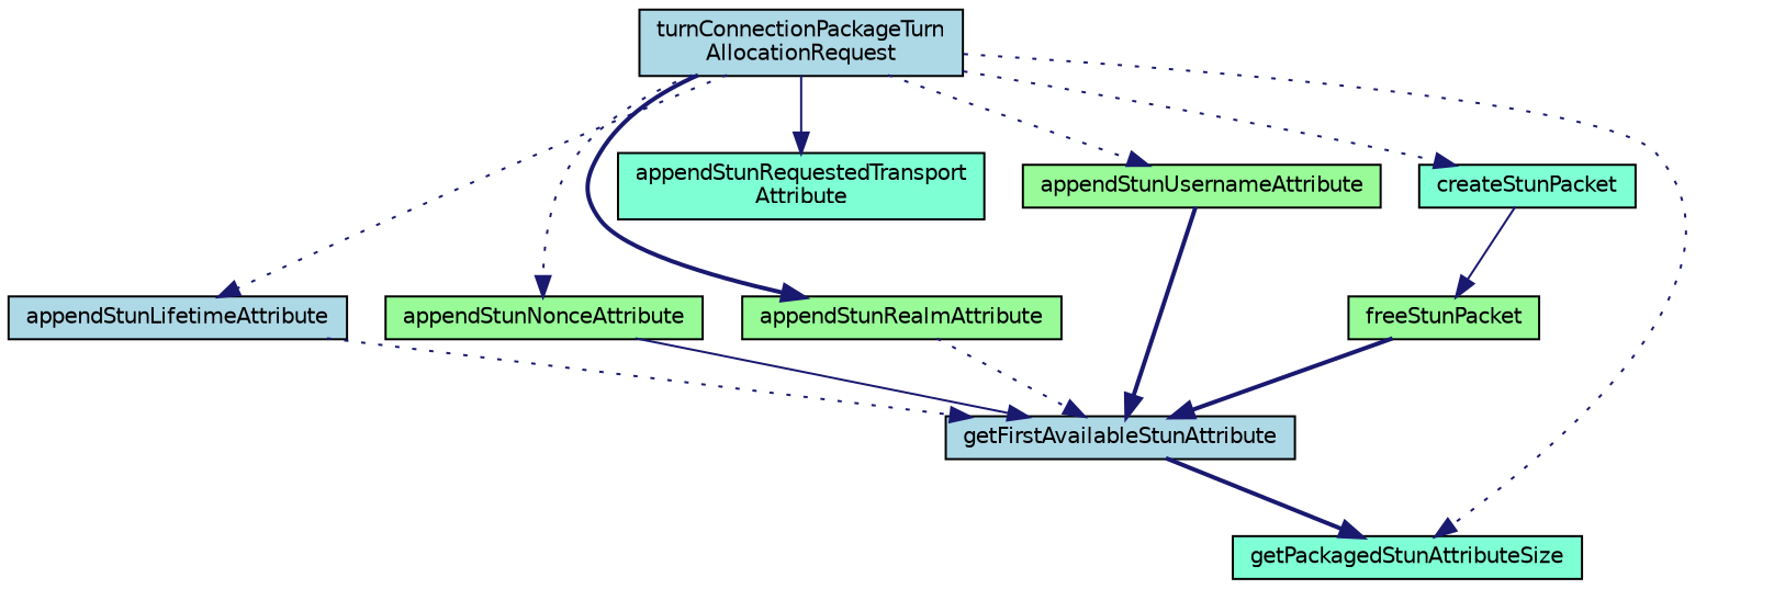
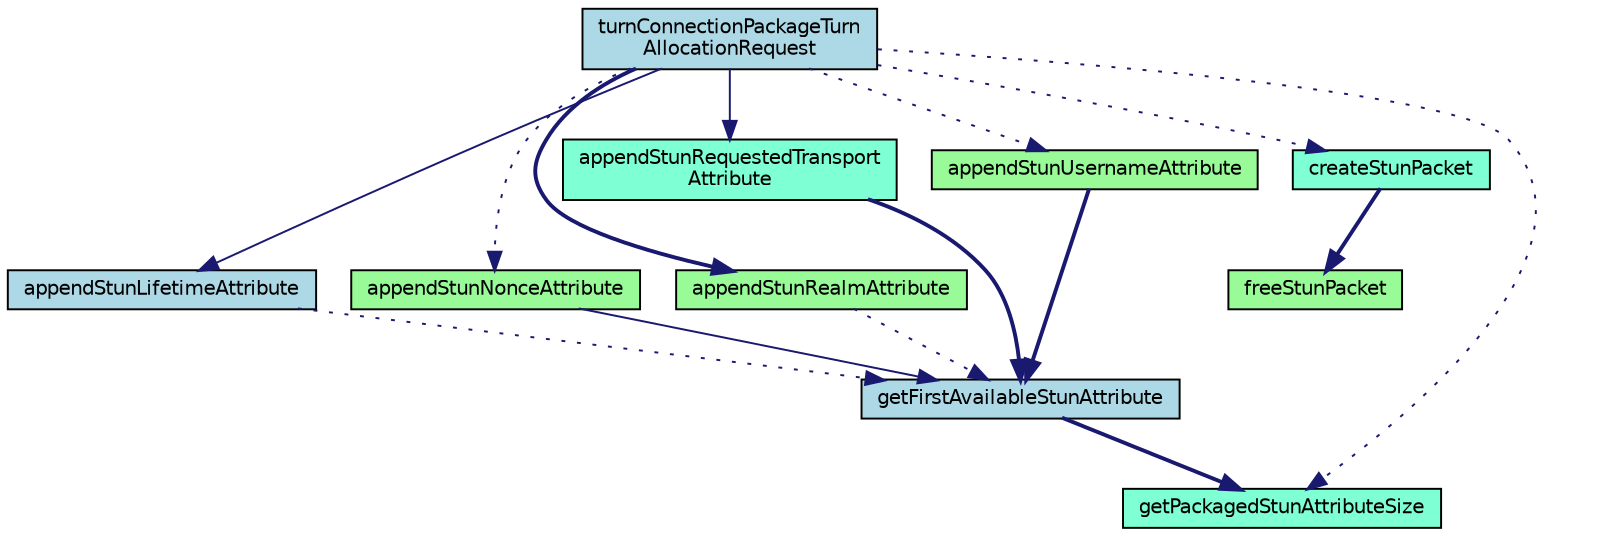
  digraph {
    rankdir=TB
    node [color=black fillcolor=palegreen fontname=Helvetica fontsize=10 shape=record style=filled]
    edge [color=midnightblue fontname=Helvetica fontsize=10 labelfontname=Helvetica labelfontsize=10 style=dotted]
    n1 [fillcolor=lightblue fontcolor=black height=0.2 label="turnConnectionPackageTurn\lAllocationRequest" width=0.4]
    n2 [fillcolor=lightblue height=0.2 label=appendStunLifetimeAttribute width=0.4]
    n3 [height=0.2 label=appendStunNonceAttribute width=0.4]
    n4 [height=0.2 label=appendStunRealmAttribute width=0.4]
    n5 [fillcolor=aquamarine height=0.2 label="appendStunRequestedTransport\lAttribute" width=0.4]
    n6 [height=0.2 label=appendStunUsernameAttribute width=0.4]
    n7 [fillcolor=aquamarine height=0.2 label=createStunPacket width=0.4]
    n8 [fillcolor=aquamarine height=0.2 label=getPackagedStunAttributeSize width=0.4]
    n9 [fillcolor=lightblue height=0.2 label=getFirstAvailableStunAttribute width=0.4]
    n10 [height=0.2 label=freeStunPacket width=0.4]
-   n1 -> n2
+   n1 -> n2 [style=solid]
    n1 -> n3
    n1 -> n4 [style=bold]
    n1 -> n5 [style=solid]
    n1 -> n6
    n1 -> n7
    n1 -> n8
    n2 -> n9
    n3 -> n9 [style=solid]
    n4 -> n9
-   n10 -> n9 [style=bold]
+   n5 -> n9 [style=bold]
    n6 -> n9 [style=bold]
-   n7 -> n10 [style=solid]
+   n7 -> n10 [style=bold]
    n9 -> n8 [style=bold]
  }
